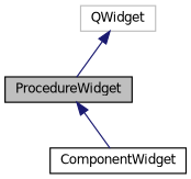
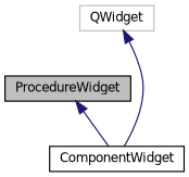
  digraph {
    node [color=black fillcolor=white fontname=Helvetica fontsize=10 shape=record style=filled]
    edge [color=midnightblue dir=back fontname=Helvetica fontsize=10 labelfontname=Helvetica labelfontsize=10 style=solid]
    n1 [fillcolor=grey75 fontcolor=black height=0.2 label=ProcedureWidget width=0.4]
    n2 [height=0.2 label=ComponentWidget width=0.4]
    n3 [color=grey75 height=0.2 label=QWidget width=0.4]
    n1 -> n2
-   n3 -> n1
+   n3 -> n2
  }
